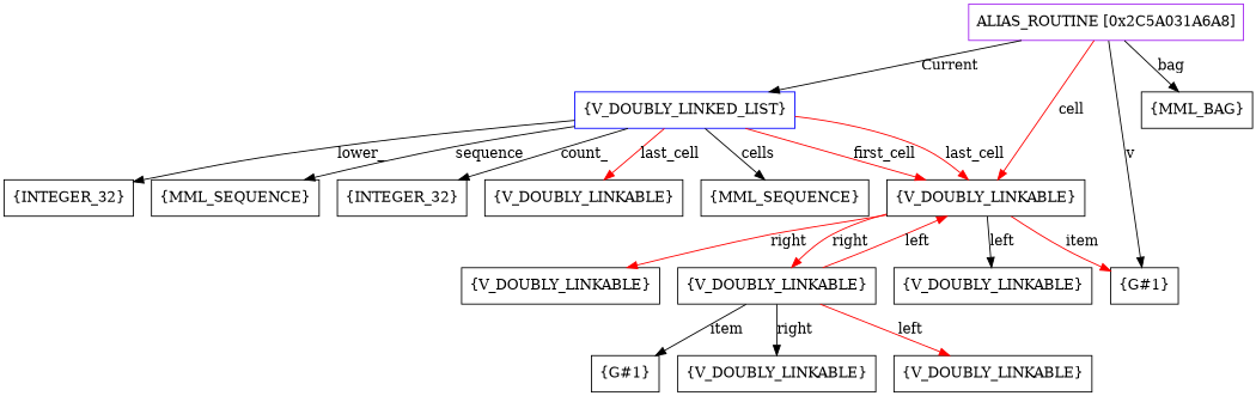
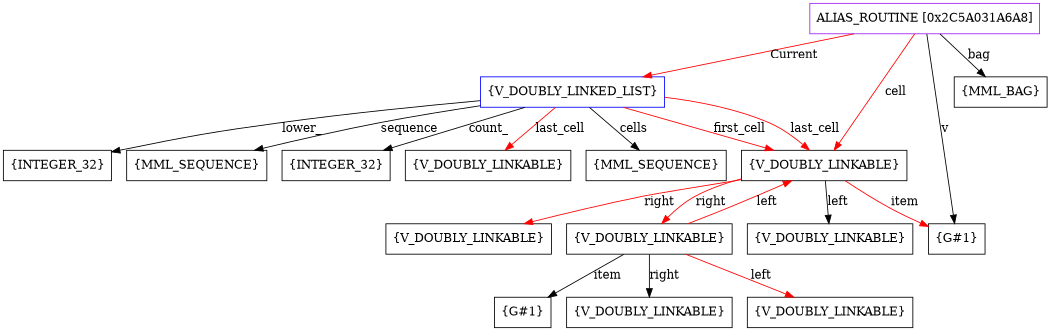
  digraph {
    node [shape=box]
    edge [color=red]
    n1 [color=purple label=<ALIAS_ROUTINE [0x2C5A031A6A8]>]
    n2 [color=blue label=<{V_DOUBLY_LINKED_LIST}>]
    n3 [label=<{V_DOUBLY_LINKABLE}>]
    n4 [label=<{G#1}>]
    n5 [label=<{MML_BAG}>]
    n6 [label=<{INTEGER_32}>]
    n7 [label=<{MML_SEQUENCE}>]
    n8 [label=<{INTEGER_32}>]
    n9 [label=<{V_DOUBLY_LINKABLE}>]
    n10 [label=<{MML_SEQUENCE}>]
    n11 [label=<{V_DOUBLY_LINKABLE}>]
    n12 [label=<{V_DOUBLY_LINKABLE}>]
    n13 [label=<{V_DOUBLY_LINKABLE}>]
    n14 [label=<{G#1}>]
    n15 [label=<{V_DOUBLY_LINKABLE}>]
    n16 [label=<{V_DOUBLY_LINKABLE}>]
-   n1 -> n2 [color=black label=<Current>]
+   n1 -> n2 [label=<Current>]
    n1 -> n3 [label=<cell>]
    n1 -> n4 [label=<v> color=""]
    n1 -> n5 [label=<bag> color=""]
    n2 -> n3 [label=<first_cell>]
    n2 -> n3 [label=<last_cell>]
    n2 -> n6 [label=<lower_> color=""]
    n2 -> n7 [label=<sequence> color=""]
    n2 -> n8 [label=<count_> color=""]
    n2 -> n9 [label=<last_cell>]
    n2 -> n10 [label=<cells> color=""]
    n3 -> n4 [label=<item>]
    n3 -> n11 [label=<right>]
    n3 -> n12 [label=<right>]
    n3 -> n13 [label=<left> color=""]
    n12 -> n3 [label=<left>]
    n12 -> n14 [label=<item> color=""]
    n12 -> n15 [label=<right> color=""]
    n12 -> n16 [label=<left>]
  }
